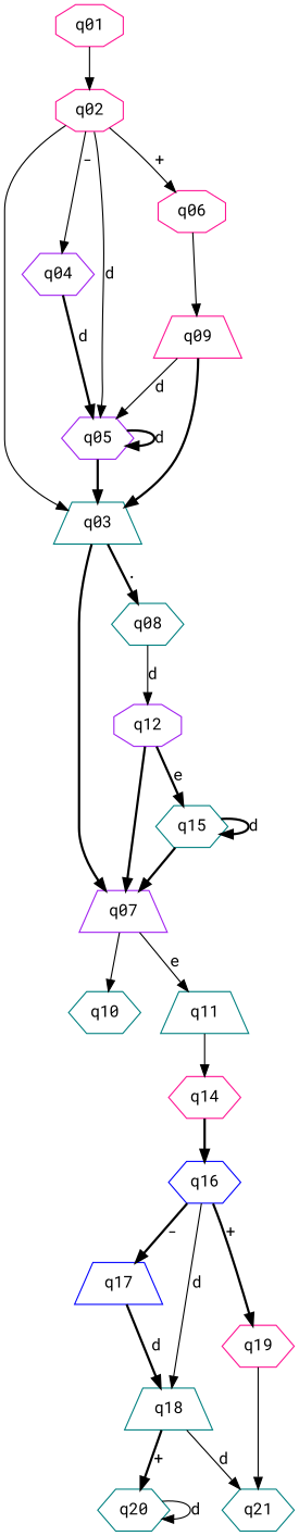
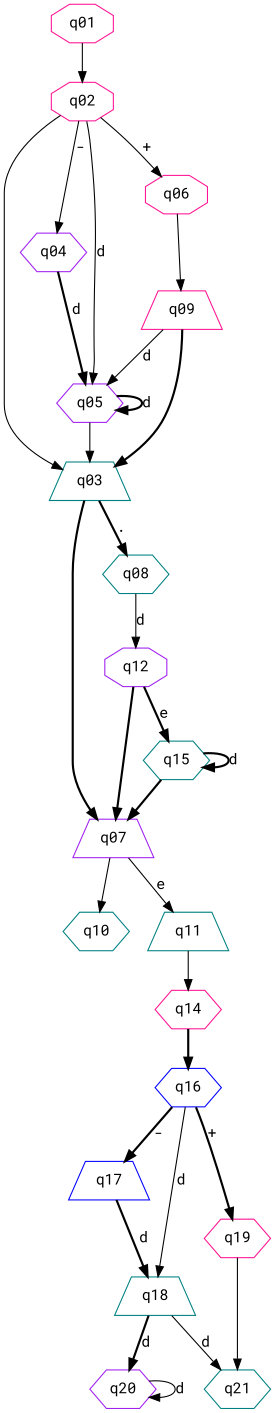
  digraph {
    fontname="Roboto Mono"
    height=50
    width=10
    node [color=teal fontname="Roboto Mono" shape=hexagon]
    edge [fontname="Roboto Mono" style=solid]
    n1 [color=deeppink label=q01 shape=octagon]
    n2 [color=deeppink label=q02 shape=octagon]
    n3 [label=q03 shape=trapezium]
    n4 [color=purple label=q04]
    n5 [color=purple label=q05]
    n6 [color=deeppink label=q06 shape=octagon]
    n7 [color=purple label=q07 shape=trapezium]
    n8 [label=q08]
    n9 [color=deeppink label=q09 shape=trapezium]
    n10 [label=q10]
    n11 [label=q11 shape=trapezium]
    n12 [color=purple label=q12 shape=octagon]
    n13 [color=deeppink label=q14]
    n14 [label=q15]
    n15 [color=blue label=q16]
    n16 [color=blue label=q17 shape=trapezium]
    n17 [label=q18 shape=trapezium]
    n18 [color=deeppink label=q19]
-   n19 [label=q20]
+   n19 [color=purple label=q20]
    n20 [label=q21]
    n1 -> n2
    n2 -> n3
    n2 -> n4 [label="-"]
    n2 -> n5 [label=d]
    n2 -> n6 [label="+"]
    n3 -> n7 [style=bold]
    n3 -> n8 [label="." style=bold]
    n4 -> n5 [label=d style=bold]
-   n5 -> n3 [style=bold]
+   n5 -> n3
    n5 -> n5 [label=d style=bold]
    n6 -> n9
    n7 -> n10
    n7 -> n11 [label=e]
    n8 -> n12 [label=d]
    n9 -> n3 [style=bold]
    n9 -> n5 [label=d]
    n11 -> n13
    n12 -> n7 [style=bold]
    n12 -> n14 [label=e style=bold]
    n13 -> n15 [style=bold]
    n14 -> n7 [style=bold]
    n14 -> n14 [label=d style=bold]
    n15 -> n16 [label="-" style=bold]
    n15 -> n17 [label=d]
    n15 -> n18 [label="+" style=bold]
    n16 -> n17 [label=d style=bold]
-   n17 -> n19 [label="+" style=bold]
+   n17 -> n19 [label=d style=bold]
    n17 -> n20 [label=d]
    n18 -> n20
    n19 -> n19 [label=d]
  }
